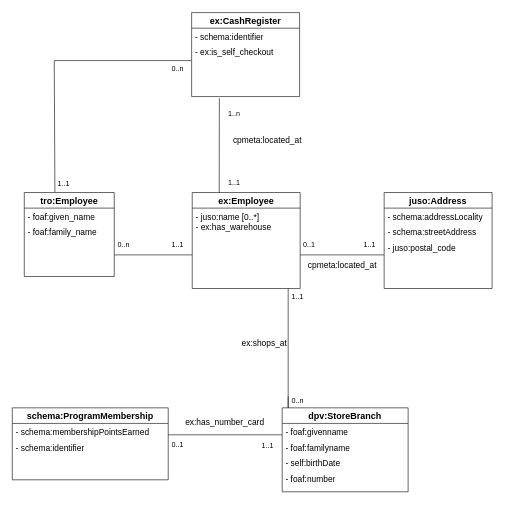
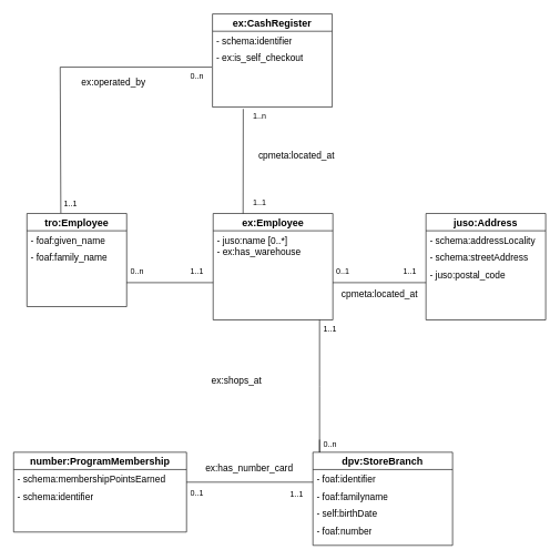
  <mxCell id="0" />
  <mxCell id="1" parent="0" />
  <mxCell id="2" value="&lt;b&gt;&lt;font style=&quot;font-size: 15px;&quot;&gt;ex:Employee&lt;/font&gt;&lt;/b&gt;" style="swimlane;fontStyle=0;childLayout=stackLayout;horizontal=1;startSize=26;fillColor=none;horizontalStack=0;resizeParent=1;resizeParentMax=0;resizeLast=0;collapsible=1;marginBottom=0;whiteSpace=wrap;html=1;" parent="1" vertex="1"><mxGeometry x="320" y="320" width="180" height="160" as="geometry" /></mxCell>
  <mxCell id="3" value="- juso:name [0..*]&lt;br&gt;- ex:has_warehouse" style="text;strokeColor=none;fillColor=none;align=left;verticalAlign=top;spacingLeft=4;spacingRight=4;overflow=hidden;rotatable=0;points=[[0,0.5],[1,0.5]];portConstraint=eastwest;whiteSpace=wrap;html=1;fontSize=14;spacingBottom=1;" parent="2" vertex="1"><mxGeometry y="26" width="180" height="134" as="geometry" /></mxCell>
  <mxCell id="4" value="" style="line;strokeWidth=1;fillColor=none;align=left;verticalAlign=middle;spacingTop=-1;spacingLeft=3;spacingRight=3;rotatable=0;labelPosition=right;points=[];portConstraint=eastwest;strokeColor=inherit;" parent="1" vertex="1"><mxGeometry x="500" y="420" width="140" height="8" as="geometry" /></mxCell>
  <mxCell id="5" value="&lt;b&gt;&lt;font style=&quot;font-size: 15px;&quot;&gt;juso:Address&lt;/font&gt;&lt;/b&gt;" style="swimlane;fontStyle=0;childLayout=stackLayout;horizontal=1;startSize=26;fillColor=none;horizontalStack=0;resizeParent=1;resizeParentMax=0;resizeLast=0;collapsible=1;marginBottom=0;whiteSpace=wrap;html=1;" parent="1" vertex="1"><mxGeometry x="640" y="320" width="180" height="160" as="geometry" /></mxCell>
  <mxCell id="6" value="- schema:addressLocality" style="text;strokeColor=none;fillColor=none;align=left;verticalAlign=top;spacingLeft=4;spacingRight=4;overflow=hidden;rotatable=0;points=[[0,0.5],[1,0.5]];portConstraint=eastwest;whiteSpace=wrap;html=1;fontSize=14;" parent="5" vertex="1"><mxGeometry y="26" width="180" height="26" as="geometry" /></mxCell>
  <mxCell id="7" value="- schema:streetAddress" style="text;strokeColor=none;fillColor=none;align=left;verticalAlign=top;spacingLeft=4;spacingRight=4;overflow=hidden;rotatable=0;points=[[0,0.5],[1,0.5]];portConstraint=eastwest;whiteSpace=wrap;html=1;fontSize=14;" parent="5" vertex="1"><mxGeometry y="52" width="180" height="26" as="geometry" /></mxCell>
  <mxCell id="8" value="- juso:postal_code" style="text;strokeColor=none;fillColor=none;align=left;verticalAlign=top;spacingLeft=4;spacingRight=4;overflow=hidden;rotatable=0;points=[[0,0.5],[1,0.5]];portConstraint=eastwest;whiteSpace=wrap;html=1;fontSize=14;" parent="5" vertex="1"><mxGeometry y="78" width="180" height="82" as="geometry" /></mxCell>
  <mxCell id="9" value="cpmeta:located_at" style="text;align=center;fontStyle=0;verticalAlign=middle;spacingLeft=3;spacingRight=3;strokeColor=none;rotatable=0;points=[[0,0.5],[1,0.5]];portConstraint=eastwest;html=1;fontSize=14;" parent="1" vertex="1"><mxGeometry x="530" y="428" width="80" height="26" as="geometry" /></mxCell>
  <mxCell id="10" value="0..1" style="text;strokeColor=none;fillColor=none;align=left;verticalAlign=top;spacingLeft=4;spacingRight=4;overflow=hidden;rotatable=0;points=[[0,0.5],[1,0.5]];portConstraint=eastwest;whiteSpace=wrap;html=1;" parent="1" vertex="1"><mxGeometry x="499" y="394" width="40" height="26" as="geometry" /></mxCell>
  <mxCell id="11" value="1..1" style="text;strokeColor=none;fillColor=none;align=left;verticalAlign=top;spacingLeft=4;spacingRight=4;overflow=hidden;rotatable=0;points=[[0,0.5],[1,0.5]];portConstraint=eastwest;whiteSpace=wrap;html=1;" parent="1" vertex="1"><mxGeometry x="600" y="394" width="40" height="26" as="geometry" /></mxCell>
  <mxCell id="12" value="&lt;b&gt;&lt;font style=&quot;font-size: 15px;&quot;&gt;dpv:StoreBranch&lt;/font&gt;&lt;/b&gt;" style="swimlane;fontStyle=0;childLayout=stackLayout;horizontal=1;startSize=26;fillColor=none;horizontalStack=0;resizeParent=1;resizeParentMax=0;resizeLast=0;collapsible=1;marginBottom=0;whiteSpace=wrap;html=1;" parent="1" vertex="1"><mxGeometry x="470" y="679" width="210" height="140" as="geometry" /></mxCell>
- <mxCell id="13" value="- foaf:givenname" style="text;strokeColor=none;fillColor=none;align=left;verticalAlign=top;spacingLeft=4;spacingRight=4;overflow=hidden;rotatable=0;points=[[0,0.5],[1,0.5]];portConstraint=eastwest;whiteSpace=wrap;html=1;fontSize=14;" parent="12" vertex="1"><mxGeometry y="26" width="210" height="26" as="geometry" /></mxCell>
+ <mxCell id="13" value="- foaf:identifier" style="text;strokeColor=none;fillColor=none;align=left;verticalAlign=top;spacingLeft=4;spacingRight=4;overflow=hidden;rotatable=0;points=[[0,0.5],[1,0.5]];portConstraint=eastwest;whiteSpace=wrap;html=1;fontSize=14;" parent="12" vertex="1"><mxGeometry y="26" width="210" height="26" as="geometry" /></mxCell>
  <mxCell id="14" value="- foaf:familyname" style="text;strokeColor=none;fillColor=none;align=left;verticalAlign=top;spacingLeft=4;spacingRight=4;overflow=hidden;rotatable=0;points=[[0,0.5],[1,0.5]];portConstraint=eastwest;whiteSpace=wrap;html=1;fontSize=14;" parent="12" vertex="1"><mxGeometry y="52" width="210" height="26" as="geometry" /></mxCell>
  <mxCell id="15" value="- self:birthDate" style="text;strokeColor=none;fillColor=none;align=left;verticalAlign=top;spacingLeft=4;spacingRight=4;overflow=hidden;rotatable=0;points=[[0,0.5],[1,0.5]];portConstraint=eastwest;whiteSpace=wrap;html=1;fontSize=14;" parent="12" vertex="1"><mxGeometry y="78" width="210" height="26" as="geometry" /></mxCell>
  <mxCell id="16" value="- foaf:number" style="text;strokeColor=none;fillColor=none;align=left;verticalAlign=top;spacingLeft=4;spacingRight=4;overflow=hidden;rotatable=0;points=[[0,0.5],[1,0.5]];portConstraint=eastwest;whiteSpace=wrap;html=1;fontSize=14;" parent="12" vertex="1"><mxGeometry y="104" width="210" height="36" as="geometry" /></mxCell>
  <mxCell id="17" value="1..1" style="text;strokeColor=none;fillColor=none;align=left;verticalAlign=top;spacingLeft=4;spacingRight=4;overflow=hidden;rotatable=0;points=[[0,0.5],[1,0.5]];portConstraint=eastwest;whiteSpace=wrap;html=1;" parent="1" vertex="1"><mxGeometry x="480" y="480" width="40" height="26" as="geometry" /></mxCell>
  <mxCell id="18" value="" style="endArrow=none;html=1;rounded=0;" parent="1" edge="1"><mxGeometry width="50" height="50" relative="1" as="geometry"><mxPoint x="480" y="480" as="sourcePoint" /><mxPoint x="480" y="660" as="targetPoint" /><Array as="points"><mxPoint x="480" y="580" /><mxPoint x="480" y="679" /></Array></mxGeometry></mxCell>
  <mxCell id="19" value="0..n" style="text;strokeColor=none;fillColor=none;align=left;verticalAlign=top;spacingLeft=4;spacingRight=4;overflow=hidden;rotatable=0;points=[[0,0.5],[1,0.5]];portConstraint=eastwest;whiteSpace=wrap;html=1;" parent="1" vertex="1"><mxGeometry x="480" y="653" width="40" height="26" as="geometry" /></mxCell>
- <mxCell id="20" value="ex:shops_at" style="text;align=center;fontStyle=0;verticalAlign=middle;spacingLeft=3;spacingRight=3;strokeColor=none;rotatable=0;points=[[0,0.5],[1,0.5]];portConstraint=eastwest;html=1;fontSize=14;" parent="1" vertex="1"><mxGeometry x="400" y="559" width="80" height="26" as="geometry" /></mxCell>
- <mxCell id="21" value="&lt;b&gt;&lt;font style=&quot;font-size: 15px;&quot;&gt;schema:ProgramMembership&lt;/font&gt;&lt;/b&gt;" style="swimlane;fontStyle=0;childLayout=stackLayout;horizontal=1;startSize=26;fillColor=none;horizontalStack=0;resizeParent=1;resizeParentMax=0;resizeLast=0;collapsible=1;marginBottom=0;whiteSpace=wrap;html=1;" parent="1" vertex="1"><mxGeometry x="20" y="679" width="260" height="120" as="geometry" /></mxCell>
+ <mxCell id="20" value="ex:shops_at" style="text;align=center;fontStyle=0;verticalAlign=middle;spacingLeft=3;spacingRight=3;strokeColor=none;rotatable=0;points=[[0,0.5],[1,0.5]];portConstraint=eastwest;html=1;fontSize=14;" parent="1" vertex="1"><mxGeometry x="315" y="559" width="80" height="26" as="geometry" /></mxCell>
+ <mxCell id="21" value="&lt;b&gt;&lt;font style=&quot;font-size: 15px;&quot;&gt;number:ProgramMembership&lt;/font&gt;&lt;/b&gt;" style="swimlane;fontStyle=0;childLayout=stackLayout;horizontal=1;startSize=26;fillColor=none;horizontalStack=0;resizeParent=1;resizeParentMax=0;resizeLast=0;collapsible=1;marginBottom=0;whiteSpace=wrap;html=1;" parent="1" vertex="1"><mxGeometry x="20" y="679" width="260" height="120" as="geometry" /></mxCell>
  <mxCell id="22" value="- schema:membershipPointsEarned" style="text;strokeColor=none;fillColor=none;align=left;verticalAlign=top;spacingLeft=4;spacingRight=4;overflow=hidden;rotatable=0;points=[[0,0.5],[1,0.5]];portConstraint=eastwest;whiteSpace=wrap;html=1;fontSize=14;" parent="21" vertex="1"><mxGeometry y="26" width="260" height="26" as="geometry" /></mxCell>
  <mxCell id="23" value="- schema:identifier" style="text;strokeColor=none;fillColor=none;align=left;verticalAlign=top;spacingLeft=4;spacingRight=4;overflow=hidden;rotatable=0;points=[[0,0.5],[1,0.5]];portConstraint=eastwest;whiteSpace=wrap;html=1;fontSize=14;" parent="21" vertex="1"><mxGeometry y="52" width="260" height="68" as="geometry" /></mxCell>
  <mxCell id="24" value="" style="line;strokeWidth=1;fillColor=none;align=left;verticalAlign=middle;spacingTop=-1;spacingLeft=3;spacingRight=3;rotatable=0;labelPosition=right;points=[];portConstraint=eastwest;strokeColor=inherit;" parent="1" vertex="1"><mxGeometry x="280" y="720" width="190" height="8" as="geometry" /></mxCell>
  <mxCell id="25" value="0..1" style="text;strokeColor=none;fillColor=none;align=left;verticalAlign=top;spacingLeft=4;spacingRight=4;overflow=hidden;rotatable=0;points=[[0,0.5],[1,0.5]];portConstraint=eastwest;whiteSpace=wrap;html=1;" parent="1" vertex="1"><mxGeometry x="280" y="726" width="40" height="26" as="geometry" /></mxCell>
  <mxCell id="26" value="1..1" style="text;strokeColor=none;fillColor=none;align=left;verticalAlign=top;spacingLeft=4;spacingRight=4;overflow=hidden;rotatable=0;points=[[0,0.5],[1,0.5]];portConstraint=eastwest;whiteSpace=wrap;html=1;" parent="1" vertex="1"><mxGeometry x="430" y="728" width="40" height="26" as="geometry" /></mxCell>
  <mxCell id="27" value="ex:has_number_card" style="text;align=center;fontStyle=0;verticalAlign=middle;spacingLeft=3;spacingRight=3;strokeColor=none;rotatable=0;points=[[0,0.5],[1,0.5]];portConstraint=eastwest;html=1;fontSize=14;" parent="1" vertex="1"><mxGeometry x="333.5" y="690" width="80" height="26" as="geometry" /></mxCell>
  <mxCell id="28" value="&lt;b&gt;&lt;font style=&quot;font-size: 15px;&quot;&gt;tro:Employee&lt;/font&gt;&lt;/b&gt;" style="swimlane;fontStyle=0;childLayout=stackLayout;horizontal=1;startSize=26;fillColor=none;horizontalStack=0;resizeParent=1;resizeParentMax=0;resizeLast=0;collapsible=1;marginBottom=0;whiteSpace=wrap;html=1;" parent="1" vertex="1"><mxGeometry x="40" y="320" width="150" height="140" as="geometry" /></mxCell>
  <mxCell id="29" value="- foaf:given_name" style="text;strokeColor=none;fillColor=none;align=left;verticalAlign=top;spacingLeft=4;spacingRight=4;overflow=hidden;rotatable=0;points=[[0,0.5],[1,0.5]];portConstraint=eastwest;whiteSpace=wrap;html=1;fontSize=14;" parent="28" vertex="1"><mxGeometry y="26" width="150" height="26" as="geometry" /></mxCell>
  <mxCell id="30" value="- foaf:family_name" style="text;strokeColor=none;fillColor=none;align=left;verticalAlign=top;spacingLeft=4;spacingRight=4;overflow=hidden;rotatable=0;points=[[0,0.5],[1,0.5]];portConstraint=eastwest;whiteSpace=wrap;html=1;fontSize=14;" parent="28" vertex="1"><mxGeometry y="52" width="150" height="88" as="geometry" /></mxCell>
  <mxCell id="31" value="" style="line;strokeWidth=1;fillColor=none;align=left;verticalAlign=middle;spacingTop=-1;spacingLeft=3;spacingRight=3;rotatable=0;labelPosition=right;points=[];portConstraint=eastwest;strokeColor=inherit;" parent="1" vertex="1"><mxGeometry x="190" y="420" width="130" height="8" as="geometry" /></mxCell>
  <mxCell id="32" value="0..n" style="text;strokeColor=none;fillColor=none;align=left;verticalAlign=top;spacingLeft=4;spacingRight=4;overflow=hidden;rotatable=0;points=[[0,0.5],[1,0.5]];portConstraint=eastwest;whiteSpace=wrap;html=1;" parent="1" vertex="1"><mxGeometry x="190" y="394" width="40" height="26" as="geometry" /></mxCell>
  <mxCell id="33" value="1..1" style="text;strokeColor=none;fillColor=none;align=left;verticalAlign=top;spacingLeft=4;spacingRight=4;overflow=hidden;rotatable=0;points=[[0,0.5],[1,0.5]];portConstraint=eastwest;whiteSpace=wrap;html=1;" parent="1" vertex="1"><mxGeometry x="280" y="394" width="40" height="26" as="geometry" /></mxCell>
  <mxCell id="34" value="&lt;b&gt;&lt;font style=&quot;font-size: 15px;&quot;&gt;ex:CashRegister&lt;/font&gt;&lt;/b&gt;" style="swimlane;fontStyle=0;childLayout=stackLayout;horizontal=1;startSize=26;fillColor=none;horizontalStack=0;resizeParent=1;resizeParentMax=0;resizeLast=0;collapsible=1;marginBottom=0;whiteSpace=wrap;html=1;" parent="1" vertex="1"><mxGeometry x="319" y="20" width="180" height="140" as="geometry" /></mxCell>
  <mxCell id="35" value="- schema:identifier" style="text;strokeColor=none;fillColor=none;align=left;verticalAlign=top;spacingLeft=4;spacingRight=4;overflow=hidden;rotatable=0;points=[[0,0.5],[1,0.5]];portConstraint=eastwest;whiteSpace=wrap;html=1;fontSize=14;" parent="34" vertex="1"><mxGeometry y="26" width="180" height="26" as="geometry" /></mxCell>
  <mxCell id="36" value="- ex:is_self_checkout" style="text;strokeColor=none;fillColor=none;align=left;verticalAlign=top;spacingLeft=4;spacingRight=4;overflow=hidden;rotatable=0;points=[[0,0.5],[1,0.5]];portConstraint=eastwest;whiteSpace=wrap;html=1;fontSize=14;" parent="34" vertex="1"><mxGeometry y="52" width="180" height="26" as="geometry" /></mxCell>
  <mxCell id="37" value="&lt;div&gt;&lt;br&gt;&lt;/div&gt;&lt;div&gt;&lt;br&gt;&lt;/div&gt;" style="text;strokeColor=none;fillColor=none;align=left;verticalAlign=top;spacingLeft=4;spacingRight=4;overflow=hidden;rotatable=0;points=[[0,0.5],[1,0.5]];portConstraint=eastwest;whiteSpace=wrap;html=1;" parent="34" vertex="1"><mxGeometry y="78" width="180" height="62" as="geometry" /></mxCell>
- <mxCell id="38" value="1..n" style="text;strokeColor=none;fillColor=none;align=left;verticalAlign=top;spacingLeft=4;spacingRight=4;overflow=hidden;rotatable=0;points=[[0,0.5],[1,0.5]];portConstraint=eastwest;whiteSpace=wrap;html=1;" parent="1" vertex="1"><mxGeometry x="374" y="175" width="40" height="26" as="geometry" /></mxCell>
+ <mxCell id="38" value="1..n" style="text;strokeColor=none;fillColor=none;align=left;verticalAlign=top;spacingLeft=4;spacingRight=4;overflow=hidden;rotatable=0;points=[[0,0.5],[1,0.5]];portConstraint=eastwest;whiteSpace=wrap;html=1;" parent="1" vertex="1"><mxGeometry x="374" y="160" width="40" height="26" as="geometry" /></mxCell>
  <mxCell id="39" value="1..1" style="text;strokeColor=none;fillColor=none;align=left;verticalAlign=top;spacingLeft=4;spacingRight=4;overflow=hidden;rotatable=0;points=[[0,0.5],[1,0.5]];portConstraint=eastwest;whiteSpace=wrap;html=1;" parent="1" vertex="1"><mxGeometry x="374" y="290" width="40" height="30" as="geometry" /></mxCell>
  <mxCell id="40" value="&lt;font style=&quot;font-size: 14px;&quot;&gt;cpmeta:located_at&lt;/font&gt;" style="text;align=center;fontStyle=0;verticalAlign=middle;spacingLeft=3;spacingRight=3;strokeColor=none;rotatable=0;points=[[0,0.5],[1,0.5]];portConstraint=eastwest;html=1;" parent="1" vertex="1"><mxGeometry x="390" y="220" width="110" height="26" as="geometry" /></mxCell>
  <mxCell id="41" value="" style="endArrow=none;html=1;rounded=0;exitX=0.34;exitY=-0.004;exitDx=0;exitDy=0;exitPerimeter=0;" parent="1" source="28" edge="1"><mxGeometry width="50" height="50" relative="1" as="geometry"><mxPoint x="81" y="318" as="sourcePoint" /><mxPoint x="318" y="100" as="targetPoint" /><Array as="points"><mxPoint x="90" y="100" /></Array></mxGeometry></mxCell>
  <mxCell id="42" value="1..1" style="text;strokeColor=none;fillColor=none;align=left;verticalAlign=top;spacingLeft=4;spacingRight=4;overflow=hidden;rotatable=0;points=[[0,0.5],[1,0.5]];portConstraint=eastwest;whiteSpace=wrap;html=1;" parent="1" vertex="1"><mxGeometry x="90" y="292" width="40" height="26" as="geometry" /></mxCell>
  <mxCell id="43" value="0..n" style="text;strokeColor=none;fillColor=none;align=left;verticalAlign=top;spacingLeft=4;spacingRight=4;overflow=hidden;rotatable=0;points=[[0,0.5],[1,0.5]];portConstraint=eastwest;whiteSpace=wrap;html=1;" parent="1" vertex="1"><mxGeometry x="280" y="100" width="40" height="26" as="geometry" /></mxCell>
+ <mxCell id="44" value="ex:operated_by" style="text;align=center;fontStyle=0;verticalAlign=middle;spacingLeft=3;spacingRight=3;strokeColor=none;rotatable=0;points=[[0,0.5],[1,0.5]];portConstraint=eastwest;html=1;fontSize=14;" parent="1" vertex="1"><mxGeometry x="130" y="110" width="80" height="26" as="geometry" /></mxCell>
  <mxCell id="45" value="" style="endArrow=none;html=1;rounded=0;entryX=0.257;entryY=1.045;entryDx=0;entryDy=0;entryPerimeter=0;exitX=0.25;exitY=0;exitDx=0;exitDy=0;" edge="1" parent="1" source="2" target="37"><mxGeometry width="50" height="50" relative="1" as="geometry"><mxPoint x="365" y="310" as="sourcePoint" /><mxPoint x="440" y="210" as="targetPoint" /></mxGeometry></mxCell>
